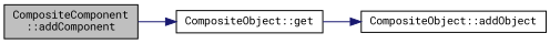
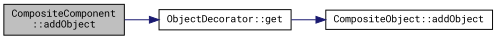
  digraph {
    fontname="Roboto Mono"
    rankdir=LR
    node [color=black fillcolor=white fontname="Roboto Mono" fontsize=10 shape=record style=filled]
    edge [color=midnightblue fontname="Roboto Mono" fontsize=10 labelfontname=Helvetica labelfontsize=10 style=solid]
-   n1 [fillcolor=grey75 fontcolor=black height=0.2 label="CompositeComponent\l::addComponent" width=0.4]
-   n2 [height=0.2 label="CompositeObject::get" width=0.4]
+   n1 [fillcolor=grey75 fontcolor=black height=0.2 label="CompositeComponent\l::addObject" width=0.4]
+   n2 [height=0.2 label="ObjectDecorator::get" width=0.4]
    n3 [height=0.2 label="CompositeObject::addObject" width=0.4]
    n1 -> n2
    n2 -> n3
  }
